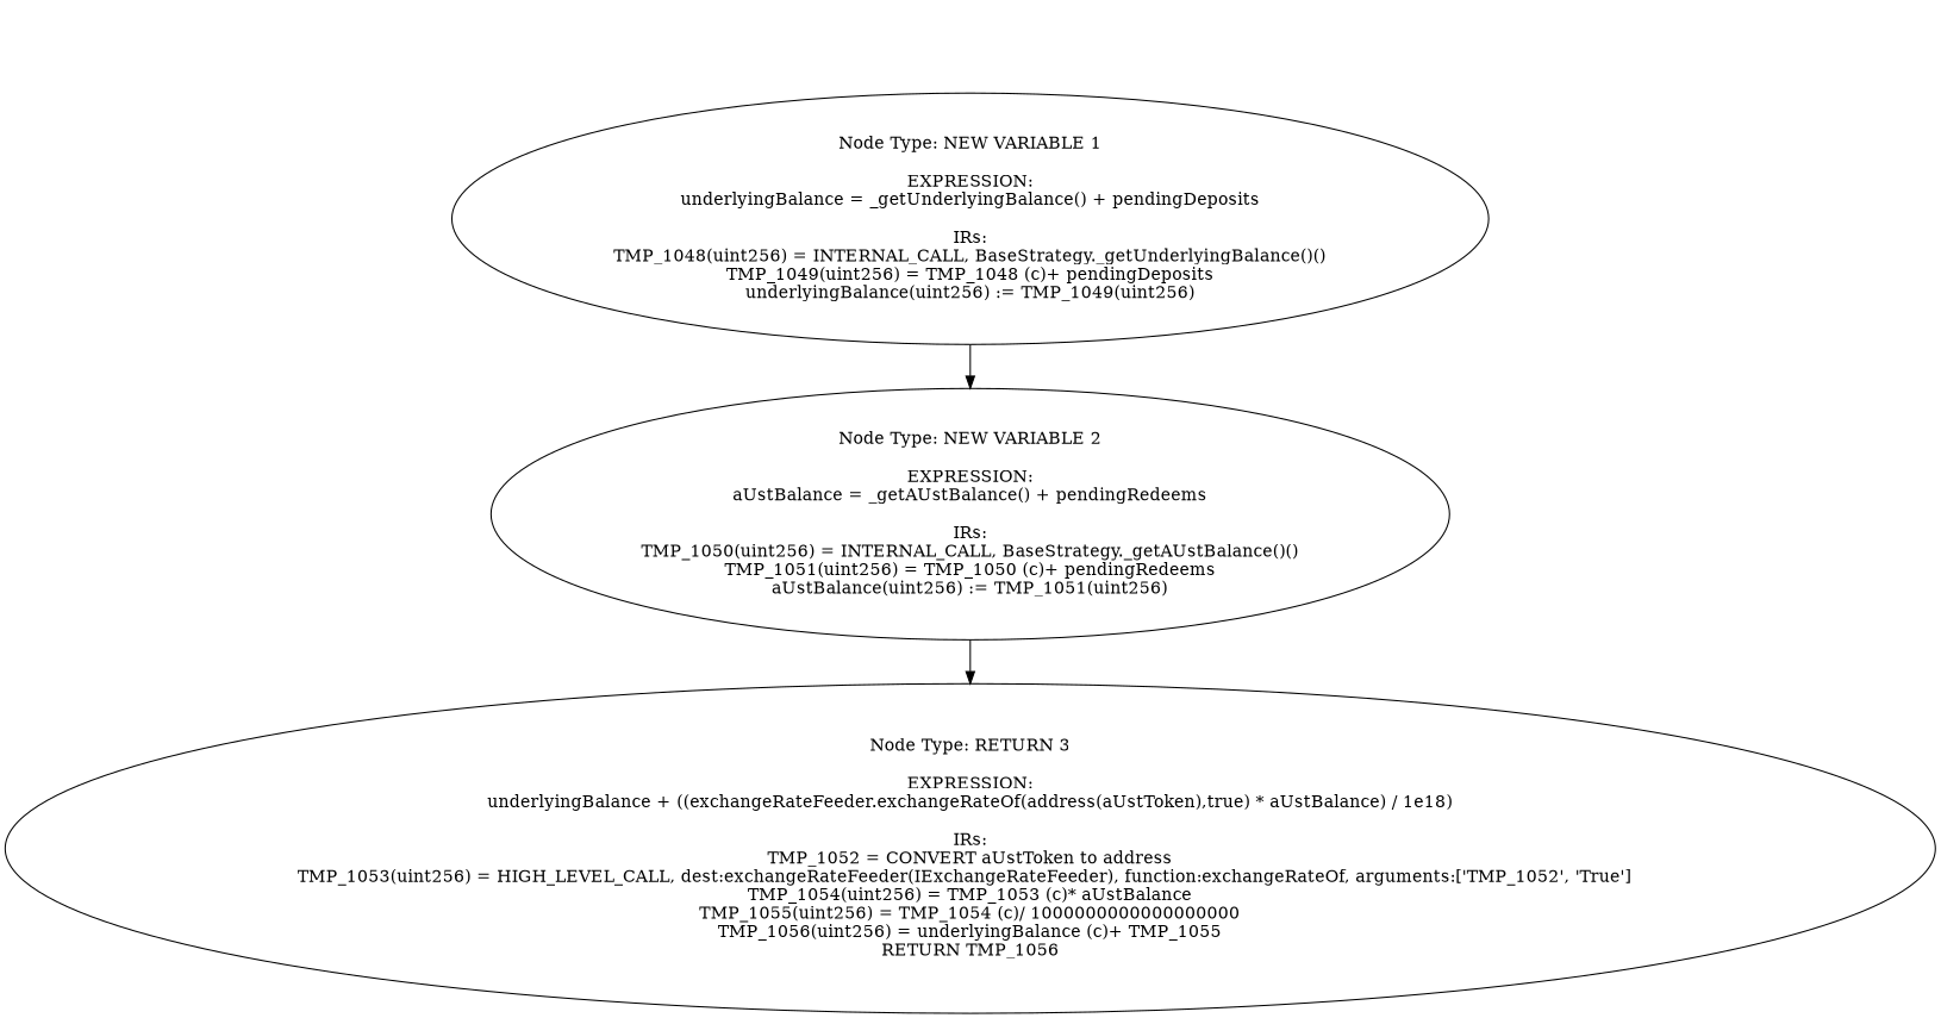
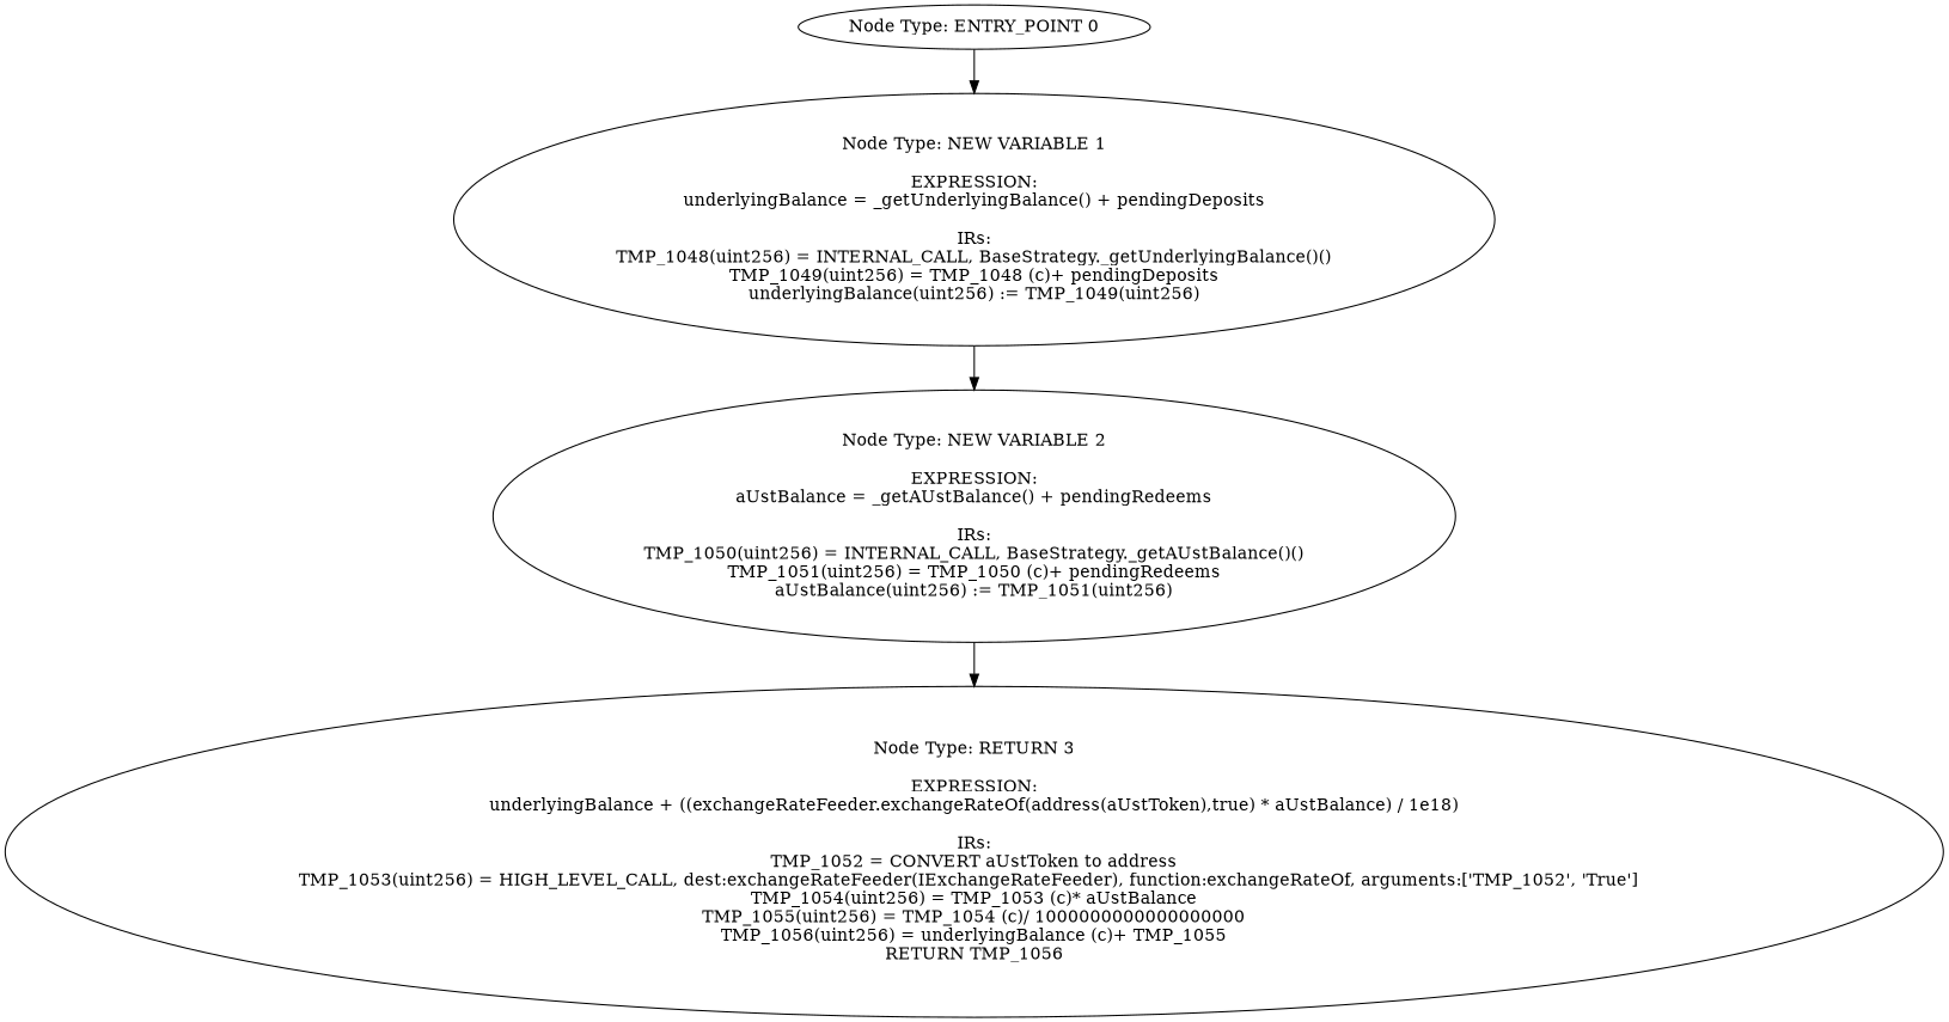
  digraph {
+   n1 [label="Node Type: ENTRY_POINT 0\n"]
    n2 [label="Node Type: NEW VARIABLE 1\n\nEXPRESSION:\nunderlyingBalance = _getUnderlyingBalance() + pendingDeposits\n\nIRs:\nTMP_1048(uint256) = INTERNAL_CALL, BaseStrategy._getUnderlyingBalance()()\nTMP_1049(uint256) = TMP_1048 (c)+ pendingDeposits\nunderlyingBalance(uint256) := TMP_1049(uint256)"]
    n3 [label="Node Type: NEW VARIABLE 2\n\nEXPRESSION:\naUstBalance = _getAUstBalance() + pendingRedeems\n\nIRs:\nTMP_1050(uint256) = INTERNAL_CALL, BaseStrategy._getAUstBalance()()\nTMP_1051(uint256) = TMP_1050 (c)+ pendingRedeems\naUstBalance(uint256) := TMP_1051(uint256)"]
    n4 [label="Node Type: RETURN 3\n\nEXPRESSION:\nunderlyingBalance + ((exchangeRateFeeder.exchangeRateOf(address(aUstToken),true) * aUstBalance) / 1e18)\n\nIRs:\nTMP_1052 = CONVERT aUstToken to address\nTMP_1053(uint256) = HIGH_LEVEL_CALL, dest:exchangeRateFeeder(IExchangeRateFeeder), function:exchangeRateOf, arguments:['TMP_1052', 'True']  \nTMP_1054(uint256) = TMP_1053 (c)* aUstBalance\nTMP_1055(uint256) = TMP_1054 (c)/ 1000000000000000000\nTMP_1056(uint256) = underlyingBalance (c)+ TMP_1055\nRETURN TMP_1056"]
+   n1 -> n2
    n2 -> n3
    n3 -> n4
  }
